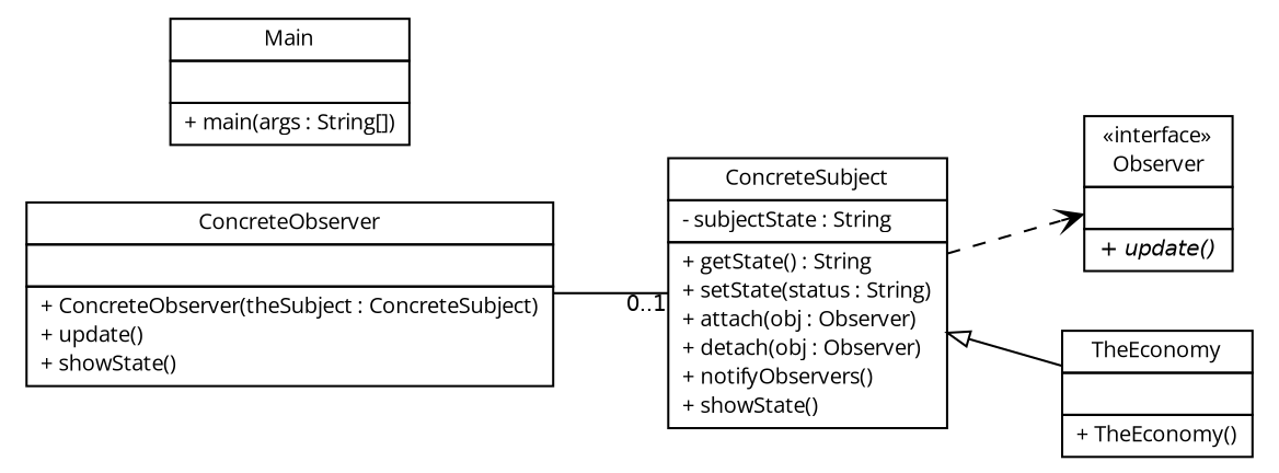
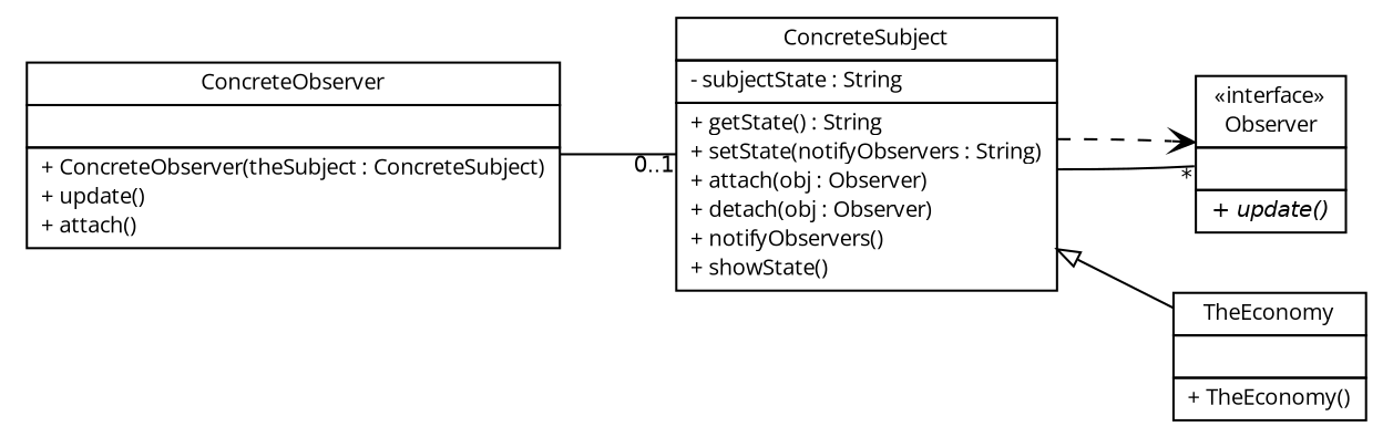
  digraph {
    fontname="Open Sans"
    nodesep=0.25
    rankdir=LR
    ranksep=0.5
    node [fontcolor=black fontname="Open Sans" fontsize=10.0 shape=plaintext]
    edge [arrowhead=none color=black fontcolor=black fontname="Open Sans" fontsize=10.0 headport=p labelfontname=Helvetica labelfontsize=10 tailport=p]
-   n1 [label=<<table title="ConcreteObserver" border="0" cellborder="1" cellspacing="0" cellpadding="2" port="p"> 		<tr><td><table border="0" cellspacing="0" cellpadding="1"> <tr><td align="center" balign="center"> ConcreteObserver </td></tr> 		</table></td></tr> 		<tr><td><table border="0" cellspacing="0" cellpadding="1"> <tr><td align="left" balign="left">  </td></tr> 		</table></td></tr> 		<tr><td><table border="0" cellspacing="0" cellpadding="1"> <tr><td align="left" balign="left"> + ConcreteObserver(theSubject : ConcreteSubject) </td></tr> <tr><td align="left" balign="left"> + update() </td></tr> <tr><td align="left" balign="left"> + showState() </td></tr> 		</table></td></tr> 		</table>>]
-   n2 [label=<<table title="ConcreteSubject" border="0" cellborder="1" cellspacing="0" cellpadding="2" port="p"> 		<tr><td><table border="0" cellspacing="0" cellpadding="1"> <tr><td align="center" balign="center"> ConcreteSubject </td></tr> 		</table></td></tr> 		<tr><td><table border="0" cellspacing="0" cellpadding="1"> <tr><td align="left" balign="left"> - subjectState : String </td></tr> 		</table></td></tr> 		<tr><td><table border="0" cellspacing="0" cellpadding="1"> <tr><td align="left" balign="left"> + getState() : String </td></tr> <tr><td align="left" balign="left"> + setState(status : String) </td></tr> <tr><td align="left" balign="left"> + attach(obj : Observer) </td></tr> <tr><td align="left" balign="left"> + detach(obj : Observer) </td></tr> <tr><td align="left" balign="left"> + notifyObservers() </td></tr> <tr><td align="left" balign="left"> + showState() </td></tr> 		</table></td></tr> 		</table>>]
+   n1 [label=<<table title="ConcreteObserver" border="0" cellborder="1" cellspacing="0" cellpadding="2" port="p"> 		<tr><td><table border="0" cellspacing="0" cellpadding="1"> <tr><td align="center" balign="center"> ConcreteObserver </td></tr> 		</table></td></tr> 		<tr><td><table border="0" cellspacing="0" cellpadding="1"> <tr><td align="left" balign="left">  </td></tr> 		</table></td></tr> 		<tr><td><table border="0" cellspacing="0" cellpadding="1"> <tr><td align="left" balign="left"> + ConcreteObserver(theSubject : ConcreteSubject) </td></tr> <tr><td align="left" balign="left"> + update() </td></tr> <tr><td align="left" balign="left"> + attach() </td></tr> 		</table></td></tr> 		</table>>]
+   n2 [label=<<table title="ConcreteSubject" border="0" cellborder="1" cellspacing="0" cellpadding="2" port="p"> 		<tr><td><table border="0" cellspacing="0" cellpadding="1"> <tr><td align="center" balign="center"> ConcreteSubject </td></tr> 		</table></td></tr> 		<tr><td><table border="0" cellspacing="0" cellpadding="1"> <tr><td align="left" balign="left"> - subjectState : String </td></tr> 		</table></td></tr> 		<tr><td><table border="0" cellspacing="0" cellpadding="1"> <tr><td align="left" balign="left"> + getState() : String </td></tr> <tr><td align="left" balign="left"> + setState(notifyObservers : String) </td></tr> <tr><td align="left" balign="left"> + attach(obj : Observer) </td></tr> <tr><td align="left" balign="left"> + detach(obj : Observer) </td></tr> <tr><td align="left" balign="left"> + notifyObservers() </td></tr> <tr><td align="left" balign="left"> + showState() </td></tr> 		</table></td></tr> 		</table>>]
    n3 [label=<<table title="Observer" border="0" cellborder="1" cellspacing="0" cellpadding="2" port="p"> 		<tr><td><table border="0" cellspacing="0" cellpadding="1"> <tr><td align="center" balign="center"> &#171;interface&#187; </td></tr> <tr><td align="center" balign="center"> Observer </td></tr> 		</table></td></tr> 		<tr><td><table border="0" cellspacing="0" cellpadding="1"> <tr><td align="left" balign="left">  </td></tr> 		</table></td></tr> 		<tr><td><table border="0" cellspacing="0" cellpadding="1"> <tr><td align="left" balign="left"><font face="Helvetica-Oblique" point-size="10.0"> + update() </font></td></tr> 		</table></td></tr> 		</table>>]
    n4 [label=<<table title="TheEconomy" border="0" cellborder="1" cellspacing="0" cellpadding="2" port="p"> 		<tr><td><table border="0" cellspacing="0" cellpadding="1"> <tr><td align="center" balign="center"> TheEconomy </td></tr> 		</table></td></tr> 		<tr><td><table border="0" cellspacing="0" cellpadding="1"> <tr><td align="left" balign="left">  </td></tr> 		</table></td></tr> 		<tr><td><table border="0" cellspacing="0" cellpadding="1"> <tr><td align="left" balign="left"> + TheEconomy() </td></tr> 		</table></td></tr> 		</table>>]
-   n5 [label=<<table title="Main" border="0" cellborder="1" cellspacing="0" cellpadding="2" port="p"> 		<tr><td><table border="0" cellspacing="0" cellpadding="1"> <tr><td align="center" balign="center"> Main </td></tr> 		</table></td></tr> 		<tr><td><table border="0" cellspacing="0" cellpadding="1"> <tr><td align="left" balign="left">  </td></tr> 		</table></td></tr> 		<tr><td><table border="0" cellspacing="0" cellpadding="1"> <tr><td align="left" balign="left"> + main(args : String[]) </td></tr> 		</table></td></tr> 		</table>>]
    n1 -> n2 [headlabel="0..1"]
+   n2 -> n3 [headlabel="*"]
    n2 -> n3 [arrowhead=open style=dashed]
    n2 -> n4 [arrowtail=empty dir=back fontsize=10 arrowhead="" color="" fontcolor=""]
  }
